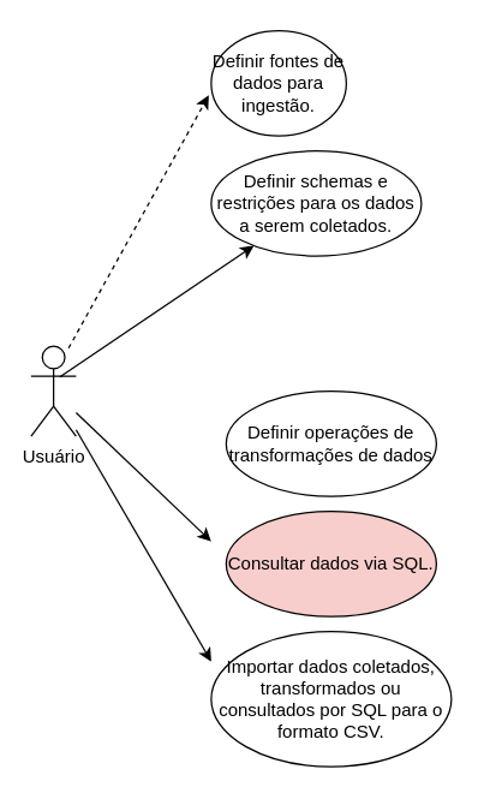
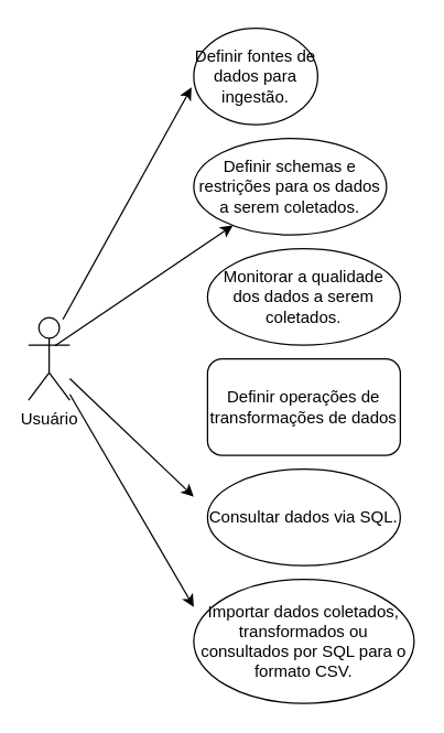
  <mxCell id="0" />
  <mxCell id="1" parent="0" />
  <mxCell id="2" value="Usuário" style="shape=umlActor;verticalLabelPosition=bottom;verticalAlign=top;html=1;" vertex="1" parent="1"><mxGeometry x="20" y="230" width="30" height="60" as="geometry" /></mxCell>
  <mxCell id="3" value="Definir fontes de dados para ingestão." style="ellipse;whiteSpace=wrap;html=1;" vertex="1" parent="1"><mxGeometry x="140" y="20" width="90" height="70" as="geometry" /></mxCell>
- <mxCell id="4" value="Definir operações de transformações de dados" style="ellipse;whiteSpace=wrap;html=1;" vertex="1" parent="1"><mxGeometry x="150" y="260" width="140" height="70" as="geometry" /></mxCell>
+ <mxCell id="4" value="Definir operações de transformações de dados" style="whiteSpace=wrap;html=1;rounded=1;" vertex="1" parent="1"><mxGeometry x="150" y="260" width="140" height="70" as="geometry" /></mxCell>
+ <mxCell id="5" value="Monitorar a qualidade dos dados a serem coletados." style="ellipse;whiteSpace=wrap;html=1;" vertex="1" parent="1"><mxGeometry x="150" y="180" width="140" height="70" as="geometry" /></mxCell>
  <mxCell id="6" value="Definir schemas e restrições para os dados a serem coletados." style="ellipse;whiteSpace=wrap;html=1;" vertex="1" parent="1"><mxGeometry x="140" y="100" width="140" height="70" as="geometry" /></mxCell>
- <mxCell id="7" value="Consultar dados via SQL." style="ellipse;whiteSpace=wrap;html=1;fillColor=#f8cecc;" vertex="1" parent="1"><mxGeometry x="150" y="340" width="140" height="70" as="geometry" /></mxCell>
+ <mxCell id="7" value="Consultar dados via SQL." style="ellipse;whiteSpace=wrap;html=1;" vertex="1" parent="1"><mxGeometry x="150" y="340" width="140" height="70" as="geometry" /></mxCell>
  <mxCell id="8" value="Importar dados coletados, transformados ou consultados por SQL para o formato CSV." style="ellipse;whiteSpace=wrap;html=1;" vertex="1" parent="1"><mxGeometry x="140" y="420" width="160" height="90" as="geometry" /></mxCell>
  <mxCell id="9" value="" style="endArrow=classic;html=1;rounded=0;exitX=0.639;exitY=0.342;exitDx=0;exitDy=0;exitPerimeter=0;" edge="1" parent="1" source="2" target="6"><mxGeometry width="50" height="50" relative="1" as="geometry"><mxPoint x="60" y="240" as="sourcePoint" /><mxPoint x="250" y="260" as="targetPoint" /></mxGeometry></mxCell>
- <mxCell id="10" value="" style="endArrow=classic;html=1;rounded=0;entryX=-0.018;entryY=0.614;entryDx=0;entryDy=0;entryPerimeter=0;exitX=0.833;exitY=0.022;exitDx=0;exitDy=0;exitPerimeter=0;dashed=1;" edge="1" parent="1" source="2" target="3"><mxGeometry width="50" height="50" relative="1" as="geometry"><mxPoint x="50" y="230" as="sourcePoint" /><mxPoint x="159" y="153" as="targetPoint" /></mxGeometry></mxCell>
+ <mxCell id="10" value="" style="endArrow=classic;html=1;rounded=0;entryX=-0.018;entryY=0.614;entryDx=0;entryDy=0;entryPerimeter=0;exitX=0.833;exitY=0.022;exitDx=0;exitDy=0;exitPerimeter=0;" edge="1" parent="1" source="2" target="3"><mxGeometry width="50" height="50" relative="1" as="geometry"><mxPoint x="50" y="230" as="sourcePoint" /><mxPoint x="159" y="153" as="targetPoint" /></mxGeometry></mxCell>
  <mxCell id="11" value="" style="endArrow=classic;html=1;rounded=0;" edge="1" parent="1" source="2"><mxGeometry width="50" height="50" relative="1" as="geometry"><mxPoint x="60" y="300" as="sourcePoint" /><mxPoint x="140" y="360" as="targetPoint" /></mxGeometry></mxCell>
  <mxCell id="12" value="" style="endArrow=classic;html=1;rounded=0;" edge="1" parent="1" source="2"><mxGeometry width="50" height="50" relative="1" as="geometry"><mxPoint x="70" y="310" as="sourcePoint" /><mxPoint x="140" y="440" as="targetPoint" /></mxGeometry></mxCell>
